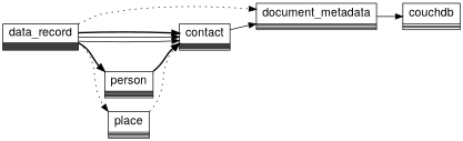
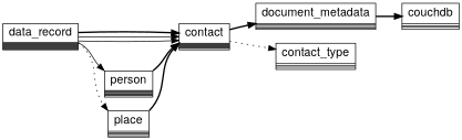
  digraph {
    fontname="Helvetica,Arial,sans-serif"
    rankdir=LR
    node [fillcolor=blue fontname="Helvetica,Arial,sans-serif" fontsize=16 shape=record]
    edge [fontname="Helvetica,Arial,sans-serif" headport=uuid style=bold tailport=uuid]
    n1 [label="<title> couchdb| \n  <_id> _id: text|\n  <saved_timestamp> saved_timestamp: timestamp|\n  <_deleted> _deleted: boolean"]
    n2 [label="<title> document_metadata| \n  <uuid> uuid: text|\n  <saved_timestamp> saved_timestamp: timestamp|\n  <doc_type> doc_type: text|\n  <_deleted> _deleted: boolean"]
    n3 [label="<title> data_record|\n  <uuid> uuid: text|\n  <saved_timestamp> saved_timestamp: timestamp|\n  <reported> reported: timestamp|\n  <f4> form: text|\n  <f5> from_phone: text|\n  <patient_id> patient_id: text|\n  <place_id> place_id: text|\n  <contact_uuid> contact_uuid: text|\n  <parent_uuid> parent_uuid: text|\n  <grandparent_uuid> grandparent_uuid: text"]
    n4 [label="<title> contact|\n  <uuid> uuid: text|\n  <saved_timestamp> saved_timestamp: timestamp|\n  <reported> reported: timestamp|\n  <parent_uuid> parent_uuid: text|\n  <contact_type> contact_type: text|\n  <active> active: boolean|\n  <notes> notes: text|\n  <muted> muted: boolean"]
    n5 [label="<title> person|\n  <uuid> uuid: text|\n  <saved_timestamp> saved_timestamp: timestamp|\n  <date_of_birth> date_of_birth: timestamp|\n  <sex> sex: text|\n  <phone> phone: text|\n  <phone2> phone2: text|\n  <patient_id> patient_id: text"]
    n6 [label="<title> place|\n  <uuid> uuid: text|\n  <saved_timestamp> saved_timestamp: timestamp|\n  <contact_id> contact_id: text|\n  <place_id> place_id: text"]
-   n2 -> n1 [headport=_id style=solid]
-   n3 -> n2 [style=dotted]
+   n7 [label="<title> contact_type|\n  <id> id: text|\n  <person> person: boolean|\n  <configured> configured: boolean"]
+   n2 -> n1 [headport=_id]
    n3 -> n4 [style=solid tailport=contact_uuid]
    n3 -> n4 [style=solid tailport=parent_uuid]
    n3 -> n4 [tailport=grandparent_uuid]
-   n3 -> n5 [tailport=patient_id]
+   n3 -> n5 [style=solid tailport=patient_id]
    n3 -> n6 [style=dotted tailport=place_id]
-   n4 -> n2 [style=solid]
+   n4 -> n2
+   n4 -> n7 [headport=id style=dotted tailport=contact_type]
    n5 -> n4
-   n6 -> n4 [style=dotted]
+   n6 -> n4
  }
